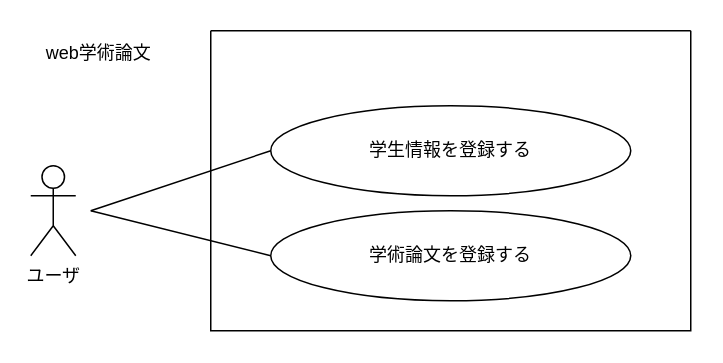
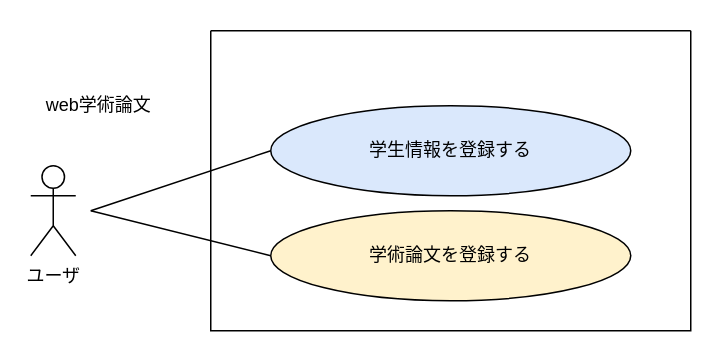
  <mxCell id="0" />
  <mxCell id="1" parent="0" />
  <mxCell id="2" value="ユーザ" style="shape=umlActor;verticalLabelPosition=bottom;verticalAlign=top;html=1;" vertex="1" parent="1"><mxGeometry x="20" y="110" width="30" height="60" as="geometry" /></mxCell>
  <mxCell id="3" value="" style="swimlane;startSize=0;" vertex="1" parent="1"><mxGeometry x="140" y="20" width="320" height="200" as="geometry" /></mxCell>
- <mxCell id="4" value="学生情報を登録する" style="ellipse;whiteSpace=wrap;html=1;" vertex="1" parent="3"><mxGeometry x="40" y="50" width="240" height="60" as="geometry" /></mxCell>
- <mxCell id="5" value="学術論文を登録する" style="ellipse;whiteSpace=wrap;html=1;" vertex="1" parent="3"><mxGeometry x="40" y="120" width="240" height="60" as="geometry" /></mxCell>
+ <mxCell id="4" value="学生情報を登録する" style="ellipse;whiteSpace=wrap;html=1;fillColor=#dae8fc;" vertex="1" parent="3"><mxGeometry x="40" y="50" width="240" height="60" as="geometry" /></mxCell>
+ <mxCell id="5" value="学術論文を登録する" style="ellipse;whiteSpace=wrap;html=1;fillColor=#fff2cc;" vertex="1" parent="3"><mxGeometry x="40" y="120" width="240" height="60" as="geometry" /></mxCell>
  <mxCell id="6" value="" style="endArrow=none;html=1;rounded=0;entryX=0;entryY=0.5;entryDx=0;entryDy=0;" edge="1" parent="1" target="4"><mxGeometry width="50" height="50" relative="1" as="geometry"><mxPoint x="60" y="140" as="sourcePoint" /><mxPoint x="110" y="95" as="targetPoint" /></mxGeometry></mxCell>
  <mxCell id="7" value="" style="endArrow=none;html=1;rounded=0;entryX=0;entryY=0.5;entryDx=0;entryDy=0;" edge="1" parent="1" target="5"><mxGeometry width="50" height="50" relative="1" as="geometry"><mxPoint x="60" y="140" as="sourcePoint" /><mxPoint x="120" y="180" as="targetPoint" /></mxGeometry></mxCell>
- <mxCell id="8" value="web学術論文" style="text;html=1;align=center;verticalAlign=middle;resizable=0;points=[];autosize=1;strokeColor=none;fillColor=none;" vertex="1" parent="1"><mxGeometry x="20" y="20" width="90" height="30" as="geometry" /></mxCell>
+ <mxCell id="8" value="web学術論文" style="text;html=1;align=center;verticalAlign=middle;resizable=0;points=[];autosize=1;strokeColor=none;fillColor=none;" vertex="1" parent="1"><mxGeometry x="20" y="55" width="90" height="30" as="geometry" /></mxCell>
